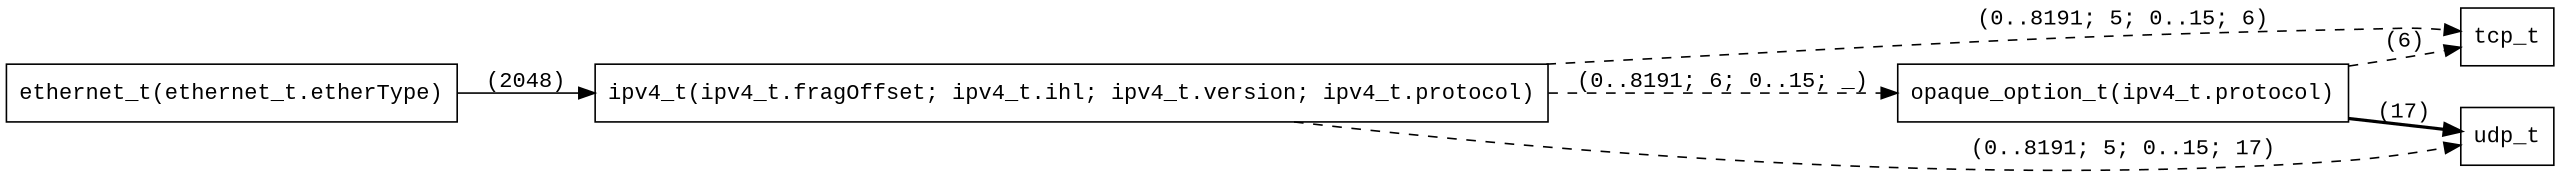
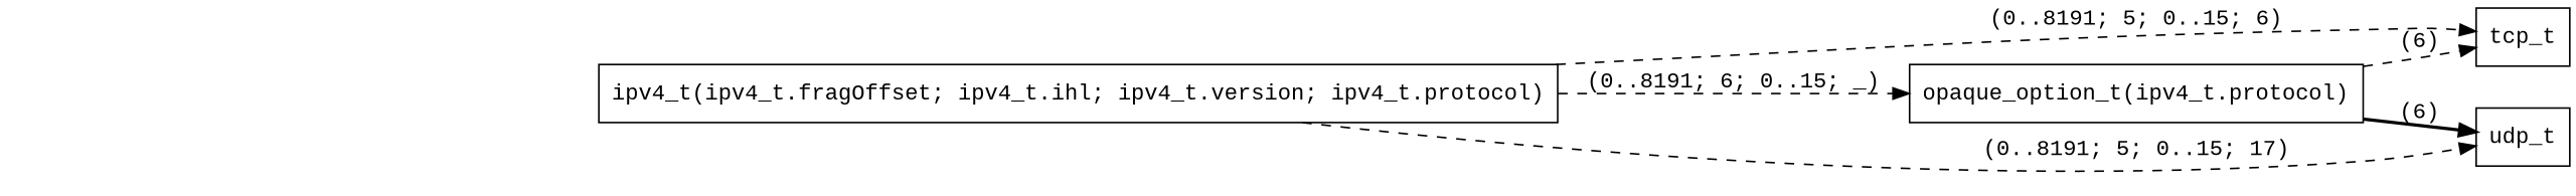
  digraph {
    fontname="Liberation Mono"
    rankdir=LR
    node [fontname="Liberation Mono" shape=rectangle]
    edge [fontname="Liberation Mono" shape=rectangle style=dashed]
-   n1 [label="ethernet_t(ethernet_t.etherType)"]
    n2 [label="ipv4_t(ipv4_t.fragOffset; ipv4_t.ihl; ipv4_t.version; ipv4_t.protocol)"]
    n3 [label="opaque_option_t(ipv4_t.protocol)"]
    n4 [label=tcp_t]
    n5 [label=udp_t]
-   n1 -> n2 [label="(2048)" style=solid]
    n2 -> n3 [label="(0..8191; 6; 0..15; _)"]
    n2 -> n4 [label="(0..8191; 5; 0..15; 6)"]
    n2 -> n5 [label="(0..8191; 5; 0..15; 17)"]
    n3 -> n4 [label="(6)"]
-   n3 -> n5 [label="(17)" style=bold]
+   n3 -> n5 [label="(6)" style=bold]
  }
